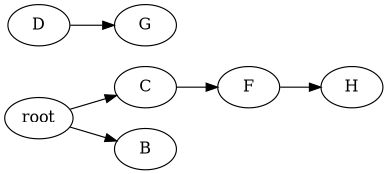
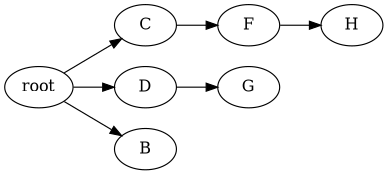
  strict digraph {
    rankdir=LR
    n1 [label=root]
    n2 [label=C]
    n3 [label=D]
    n4 [label=B]
    n5 [label=F]
    n6 [label=G]
    n7 [label=H]
    n1 -> n2
+   n1 -> n3
    n1 -> n4
    n2 -> n5
    n3 -> n6
    n5 -> n7
  }
